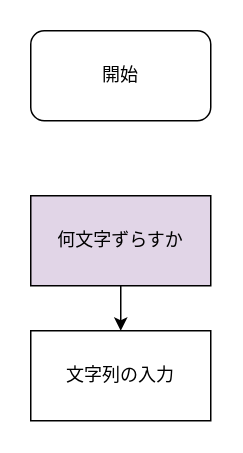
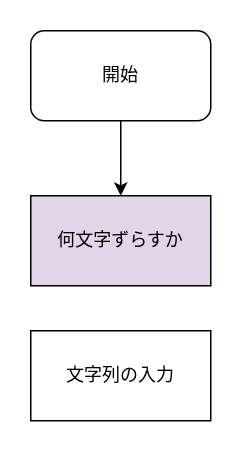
  <mxCell id="0" />
  <mxCell id="1" parent="0" />
+ <mxCell id="2" value="" style="edgeStyle=none;html=1;" edge="1" parent="1" source="3" target="5"><mxGeometry relative="1" as="geometry" /></mxCell>
  <mxCell id="3" value="開始" style="rounded=1;whiteSpace=wrap;html=1;" vertex="1" parent="1"><mxGeometry x="20" y="20" width="120" height="60" as="geometry" /></mxCell>
- <mxCell id="4" value="" style="edgeStyle=none;html=1;" edge="1" parent="1" source="5" target="6"><mxGeometry relative="1" as="geometry" /></mxCell>
  <mxCell id="5" value="何文字ずらすか&lt;br&gt;" style="rounded=0;whiteSpace=wrap;html=1;fillColor=#e1d5e7;" vertex="1" parent="1"><mxGeometry x="20" y="130" width="120" height="60" as="geometry" /></mxCell>
  <mxCell id="6" value="文字列の入力&lt;br&gt;" style="rounded=0;whiteSpace=wrap;html=1;" vertex="1" parent="1"><mxGeometry x="20" y="220" width="120" height="60" as="geometry" /></mxCell>
